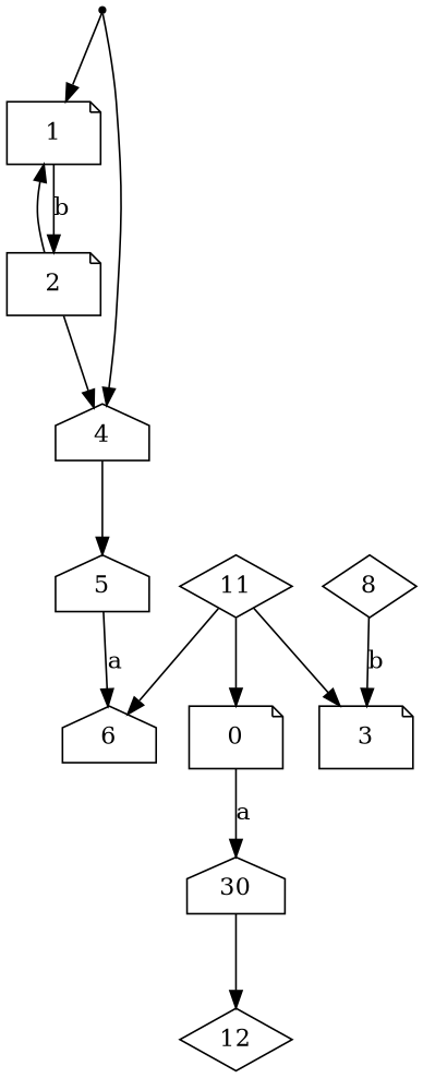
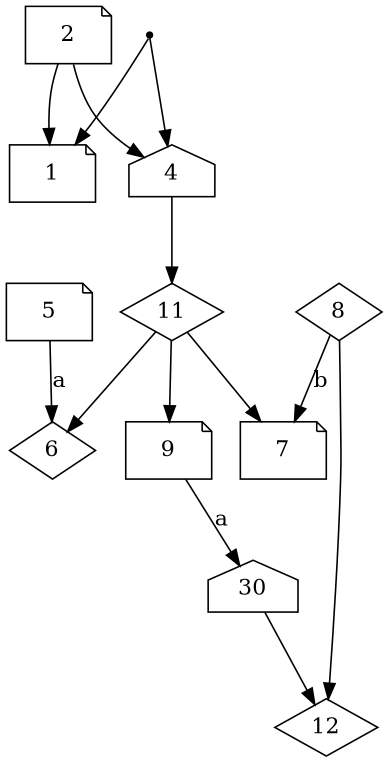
  digraph {
    rankdir=TB
    node [shape=note]
    1
    2
    4 [shape=house]
-   5 [shape=house]
+   5
    3 [shape=point]
-   6 [shape=house]
+   6 [shape=diamond]
    11 [shape=diamond]
-   7 [label=3]
-   9 [label=0]
+   7
+   9
    8 [shape=diamond]
    12 [shape=diamond]
    n12 [label=30 shape=house]
-   1 -> 2 [label=b]
    2 -> 1 [label=" "]
    2 -> 4 [label=" "]
-   4 -> 5 [label=" "]
+   4 -> 11 [label=" "]
    5 -> 6 [label=a]
    3 -> 1 [label=" "]
    3 -> 4 [label=" "]
    11 -> 6 [label=" "]
    11 -> 7 [label=" "]
    11 -> 9 [label=" "]
    9 -> n12 [label=a]
    8 -> 7 [label=b]
+   8 -> 12 [label=" "]
    n12 -> 12 [label=" "]
  }
